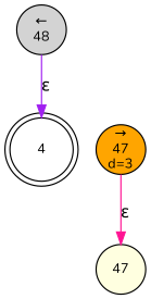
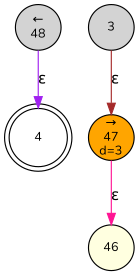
  digraph {
    fontname=Nunito
    rankdir=TB
    node [fillcolor=lightgrey fixedsize=true fontname=Nunito fontsize=11 shape=circle style=filled peripheries=1]
    edge [fontname=Nunito]
    n1 [fillcolor=white label=4 shape=doublecircle width=.6 peripheries=""]
    n2 [label="&larr;\n48" width=.55]
+   n3 [label=3 width=.55]
    n4 [fillcolor=orange label="&rarr;\n47\nd=3" width=.55]
-   n5 [fillcolor=lightyellow label=47 width=.55]
+   n5 [fillcolor=lightyellow label=46 width=.55]
    n2 -> n1 [color=purple label="&epsilon;"]
+   n3 -> n4 [color=brown label="&epsilon;"]
    n4 -> n5 [color=deeppink label="&epsilon;"]
  }
